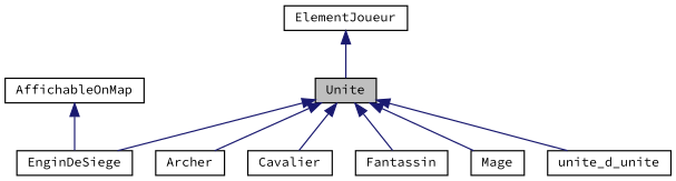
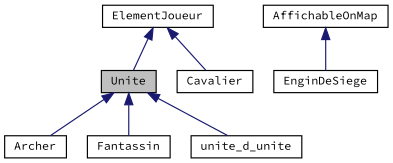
  digraph {
    fontname="Source Code Pro"
    node [color=black fillcolor=white fontname="Source Code Pro" fontsize=10 shape=record style=filled]
    edge [color=midnightblue dir=back fontname="Source Code Pro" fontsize=10 labelfontname=Helvetica labelfontsize=10 style=solid]
    n1 [fillcolor=grey75 fontcolor=black height=0.2 label=Unite width=0.4]
    n2 [height=0.2 label=Archer width=0.4]
    n3 [height=0.2 label=Cavalier width=0.4]
    n4 [height=0.2 label=EnginDeSiege width=0.4]
    n5 [height=0.2 label=Fantassin width=0.4]
-   n6 [height=0.2 label=Mage width=0.4]
    n7 [height=0.2 label=unite_d_unite width=0.4]
    n8 [height=0.2 label=ElementJoueur width=0.4]
    n9 [height=0.2 label=AffichableOnMap width=0.4]
    n1 -> n2
-   n1 -> n3
-   n1 -> n4
+   n8 -> n3
    n1 -> n5
-   n1 -> n6
    n1 -> n7
    n8 -> n1
    n9 -> n4
  }
